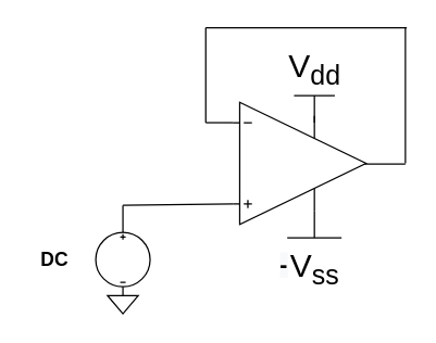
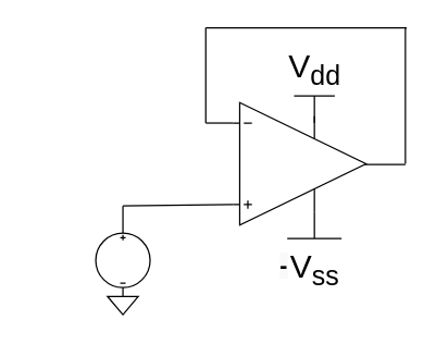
  <mxCell id="0" />
  <mxCell id="1" parent="0" />
  <mxCell id="2" value="" style="pointerEvents=1;verticalLabelPosition=bottom;shadow=0;dashed=0;align=center;html=1;verticalAlign=top;shape=mxgraph.electrical.signal_sources.dc_source_3;" vertex="1" parent="1"><mxGeometry x="70" y="171" width="40" height="40" as="geometry" /></mxCell>
  <mxCell id="3" value="" style="verticalLabelPosition=bottom;shadow=0;dashed=0;align=center;html=1;verticalAlign=top;shape=mxgraph.electrical.abstract.operational_amp_1;direction=east;" vertex="1" parent="1"><mxGeometry x="171" y="75" width="98" height="90" as="geometry" /></mxCell>
  <mxCell id="4" value="" style="endArrow=none;html=1;" edge="1" parent="1"><mxGeometry width="50" height="50" relative="1" as="geometry"><mxPoint x="90" y="171" as="sourcePoint" /><mxPoint x="90" y="151" as="targetPoint" /></mxGeometry></mxCell>
  <mxCell id="5" value="" style="endArrow=none;html=1;entryX=0.95;entryY=0.6;entryDx=0;entryDy=0;entryPerimeter=0;" edge="1" parent="1"><mxGeometry width="50" height="50" relative="1" as="geometry"><mxPoint x="90" y="151" as="sourcePoint" /><mxPoint x="171" y="150" as="targetPoint" /></mxGeometry></mxCell>
  <mxCell id="6" value="" style="pointerEvents=1;verticalLabelPosition=bottom;shadow=0;dashed=0;align=center;html=1;verticalAlign=top;shape=mxgraph.electrical.signal_sources.signal_ground;" vertex="1" parent="1"><mxGeometry x="78.75" y="211" width="22.5" height="20" as="geometry" /></mxCell>
  <mxCell id="7" value="V&lt;sub&gt;dd&lt;/sub&gt;" style="verticalLabelPosition=top;verticalAlign=bottom;shape=mxgraph.electrical.signal_sources.vdd;shadow=0;dashed=0;align=center;strokeWidth=1;fontSize=24;html=1;flipV=1;" vertex="1" parent="1"><mxGeometry x="216" y="70" width="30" height="20" as="geometry" /></mxCell>
  <mxCell id="8" value="V&lt;sub&gt;ss&lt;/sub&gt;" style="pointerEvents=1;verticalLabelPosition=bottom;shadow=0;dashed=0;align=center;html=1;verticalAlign=top;shape=mxgraph.electrical.signal_sources.vss2;fontSize=24;flipV=1;" vertex="1" parent="1"><mxGeometry x="211" y="155" width="40" height="20" as="geometry" /></mxCell>
- <mxCell id="9" value="&lt;span style=&quot;font-size: 14px&quot;&gt;&lt;b&gt;DC&lt;/b&gt;&lt;/span&gt;" style="text;html=1;strokeColor=none;fillColor=none;align=center;verticalAlign=middle;whiteSpace=wrap;rounded=0;" vertex="1" parent="1"><mxGeometry x="20" y="181" width="40" height="20" as="geometry" /></mxCell>
  <mxCell id="10" value="" style="endArrow=none;html=1;" edge="1" parent="1"><mxGeometry width="50" height="50" relative="1" as="geometry"><mxPoint x="268" y="120.5" as="sourcePoint" /><mxPoint x="298" y="120.5" as="targetPoint" /></mxGeometry></mxCell>
  <mxCell id="11" value="" style="endArrow=none;html=1;" edge="1" parent="1"><mxGeometry width="50" height="50" relative="1" as="geometry"><mxPoint x="298" y="120" as="sourcePoint" /><mxPoint x="298" y="20" as="targetPoint" /></mxGeometry></mxCell>
  <mxCell id="12" value="" style="endArrow=none;html=1;" edge="1" parent="1"><mxGeometry width="50" height="50" relative="1" as="geometry"><mxPoint x="151" y="20" as="sourcePoint" /><mxPoint x="299" y="20" as="targetPoint" /></mxGeometry></mxCell>
  <mxCell id="13" value="" style="endArrow=none;html=1;" edge="1" parent="1"><mxGeometry width="50" height="50" relative="1" as="geometry"><mxPoint x="151" y="90" as="sourcePoint" /><mxPoint x="151" y="20" as="targetPoint" /></mxGeometry></mxCell>
  <mxCell id="14" value="" style="endArrow=none;html=1;" edge="1" parent="1"><mxGeometry width="50" height="50" relative="1" as="geometry"><mxPoint x="151" y="90" as="sourcePoint" /><mxPoint x="171" y="90" as="targetPoint" /></mxGeometry></mxCell>
  <mxCell id="15" value="&lt;span style=&quot;color: rgb(0, 0, 0); font-family: helvetica; font-size: 17px; font-style: normal; font-weight: 700; letter-spacing: normal; text-align: center; text-indent: 0px; text-transform: none; word-spacing: 0px; background-color: rgb(248, 249, 250); display: inline; float: none;&quot;&gt;-&lt;/span&gt;" style="text;whiteSpace=wrap;html=1;" vertex="1" parent="1"><mxGeometry x="204" y="179" width="30" height="30" as="geometry" /></mxCell>
